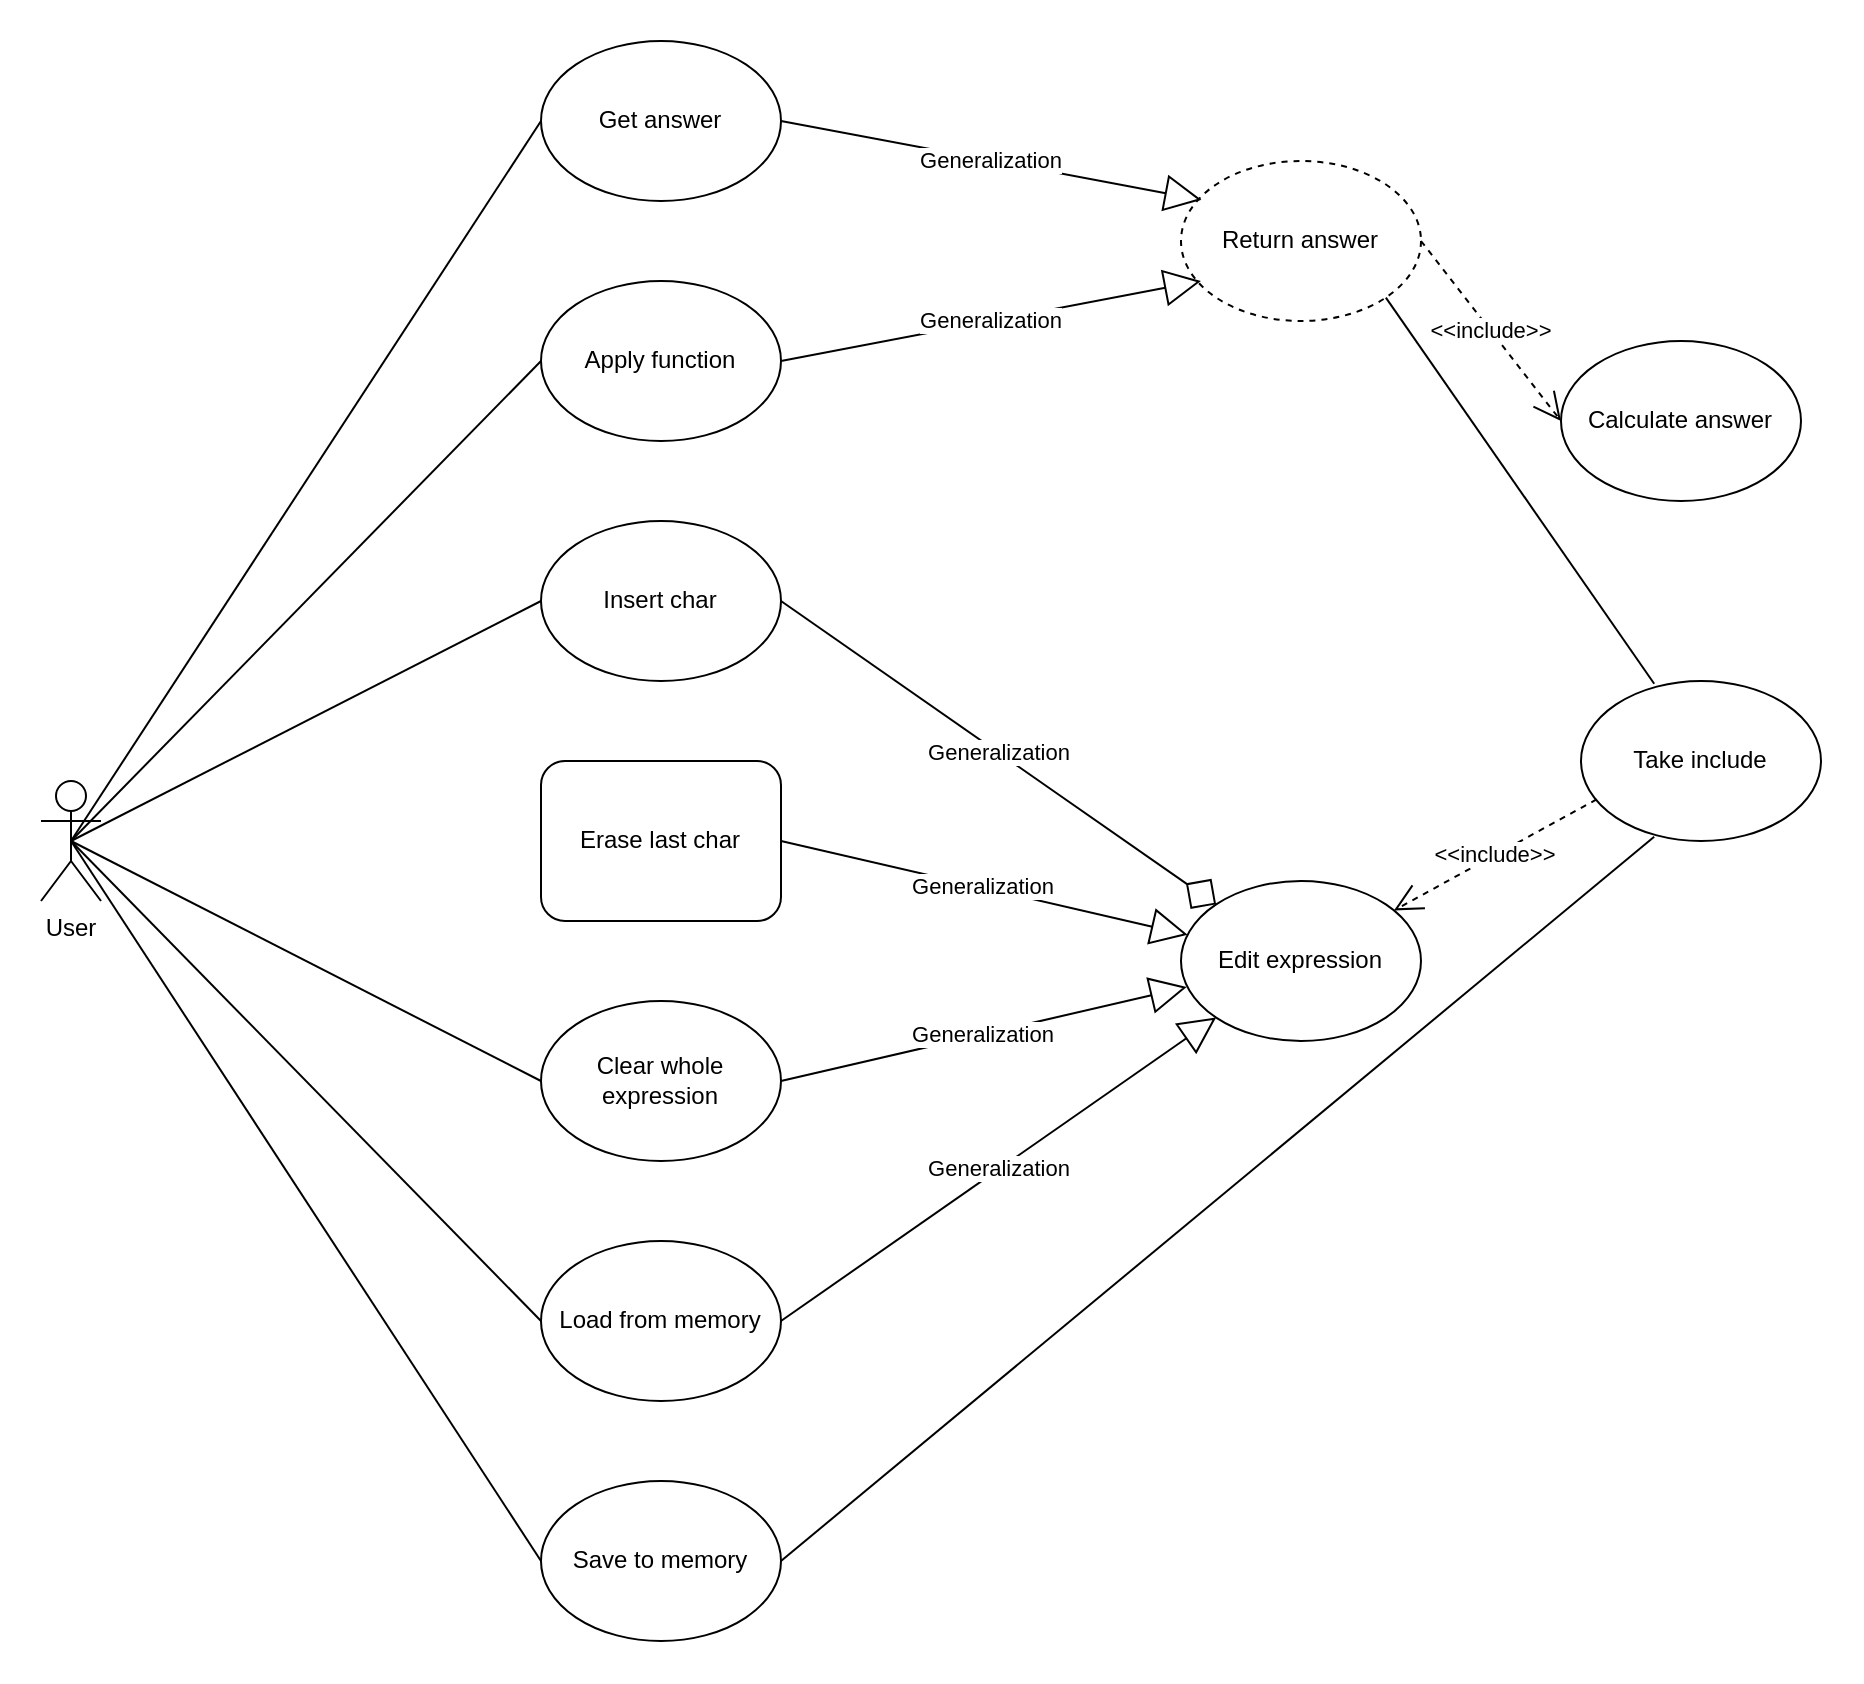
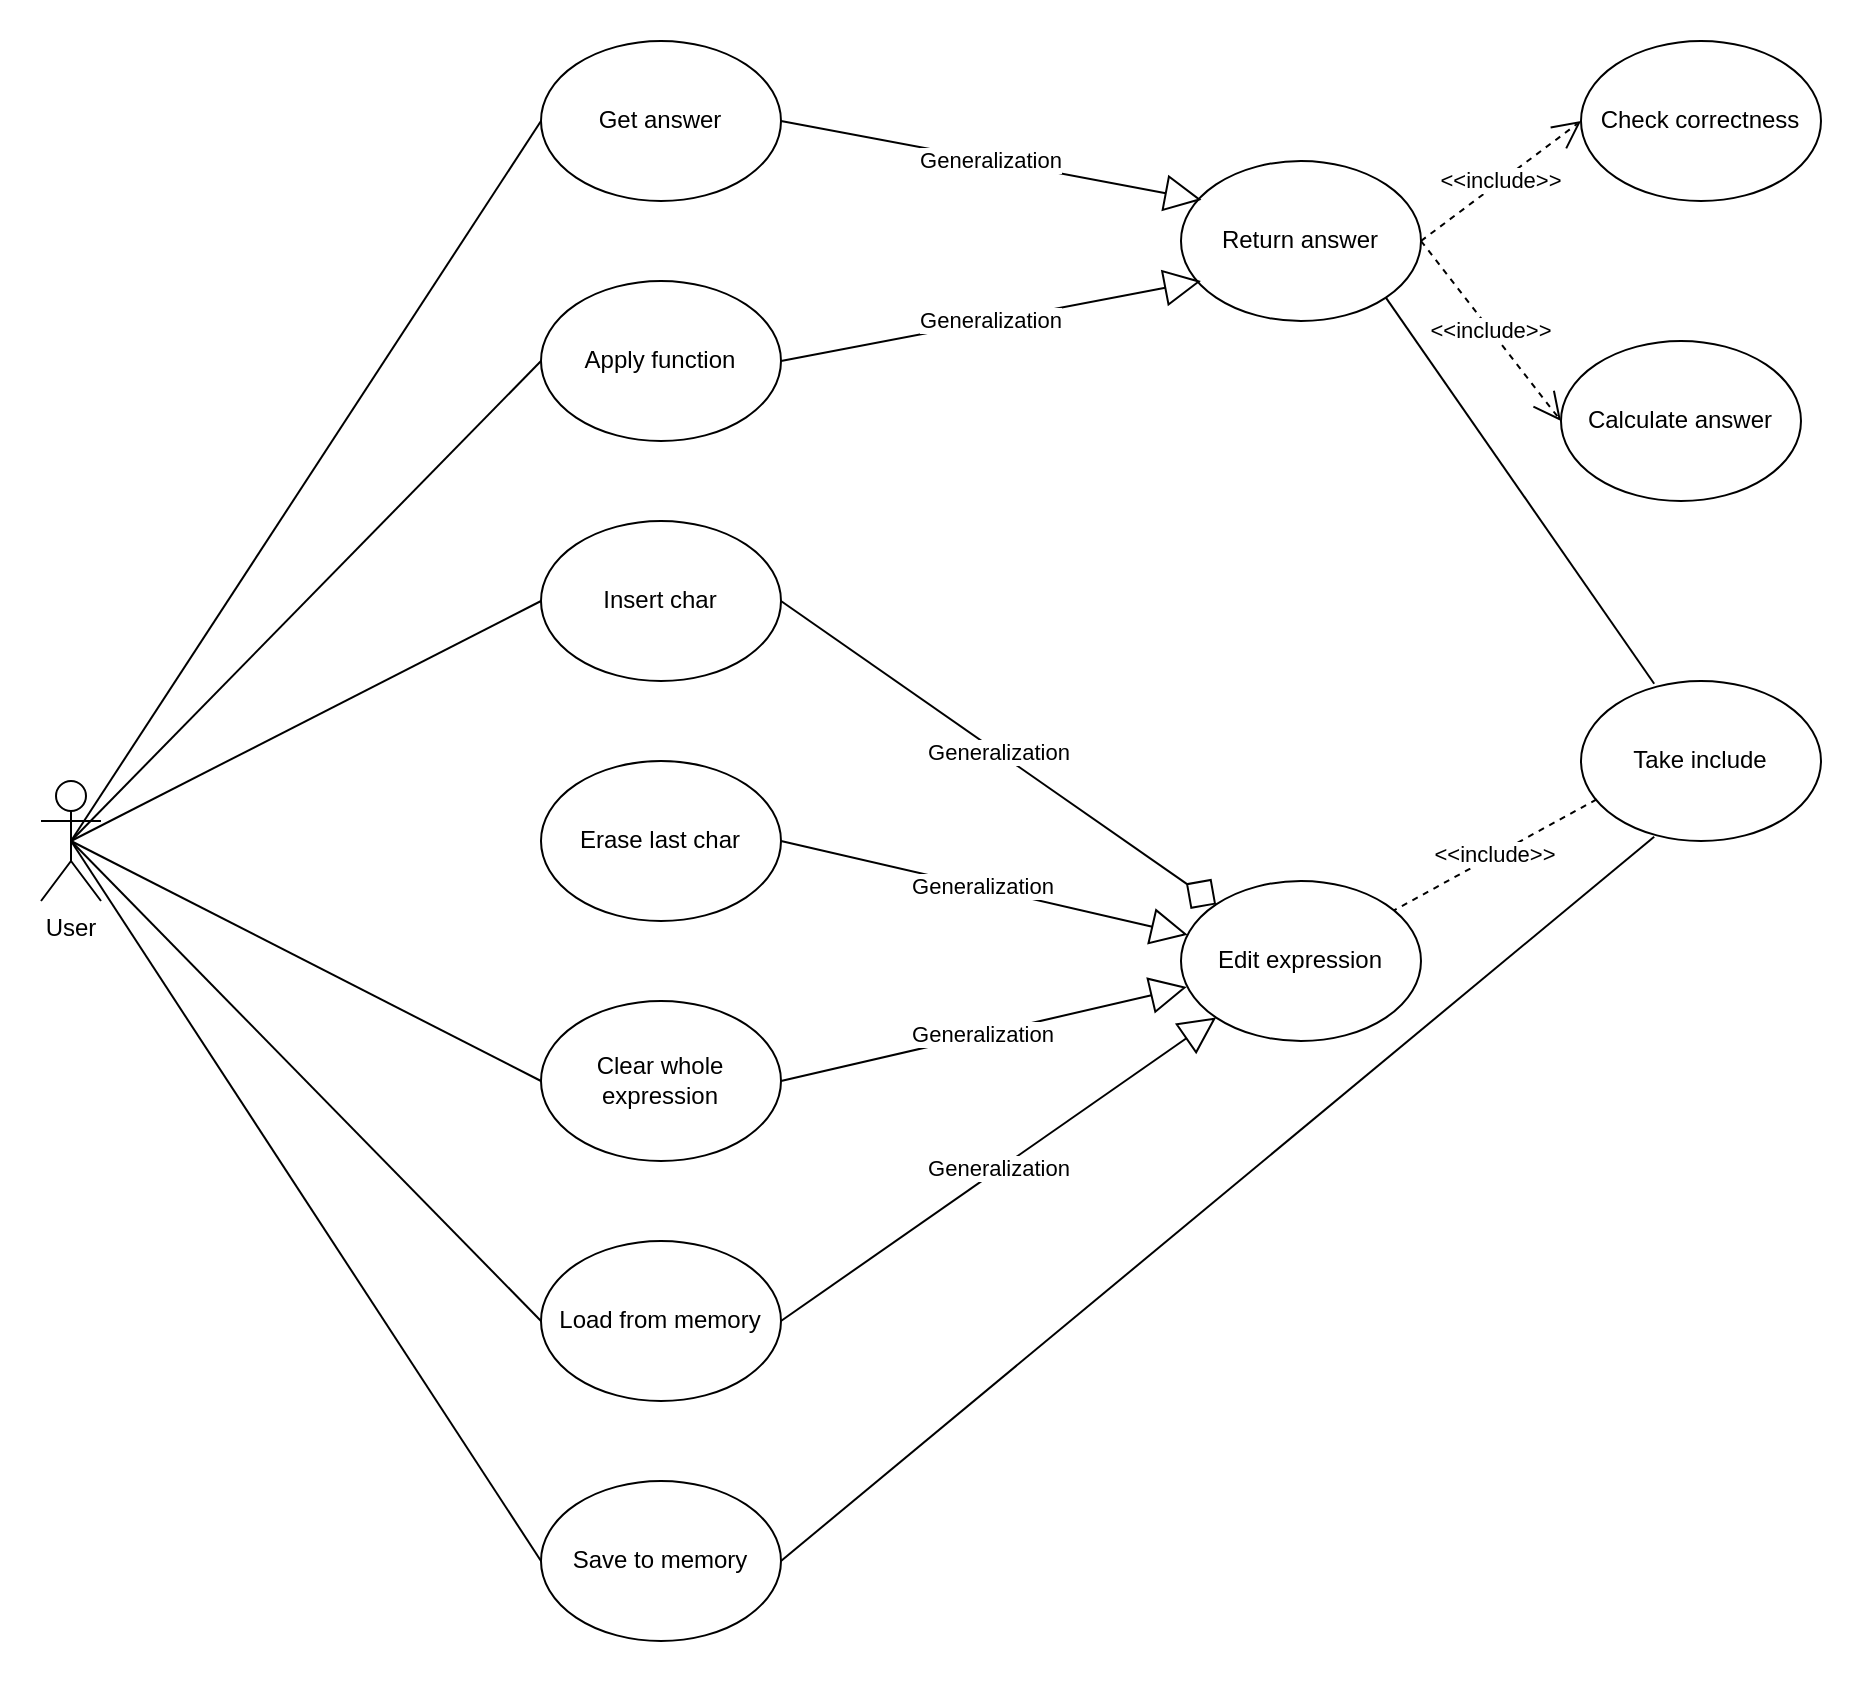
  <mxCell id="0" />
  <mxCell id="1" parent="0" />
  <mxCell id="2" value="Get answer" style="ellipse;whiteSpace=wrap;html=1;" parent="1" vertex="1"><mxGeometry x="270" y="20" width="120" height="80" as="geometry" /></mxCell>
  <mxCell id="3" value="Apply function" style="ellipse;whiteSpace=wrap;html=1;" parent="1" vertex="1"><mxGeometry x="270" y="140" width="120" height="80" as="geometry" /></mxCell>
  <mxCell id="4" value="Insert char" style="ellipse;whiteSpace=wrap;html=1;" parent="1" vertex="1"><mxGeometry x="270" y="260" width="120" height="80" as="geometry" /></mxCell>
- <mxCell id="5" value="Erase last char" style="whiteSpace=wrap;html=1;rounded=1;" parent="1" vertex="1"><mxGeometry x="270" y="380" width="120" height="80" as="geometry" /></mxCell>
+ <mxCell id="5" value="Erase last char" style="ellipse;whiteSpace=wrap;html=1;" parent="1" vertex="1"><mxGeometry x="270" y="380" width="120" height="80" as="geometry" /></mxCell>
  <mxCell id="6" value="Clear whole expression" style="ellipse;whiteSpace=wrap;html=1;" parent="1" vertex="1"><mxGeometry x="270" y="500" width="120" height="80" as="geometry" /></mxCell>
  <mxCell id="7" value="Load from memory" style="ellipse;whiteSpace=wrap;html=1;" parent="1" vertex="1"><mxGeometry x="270" y="620" width="120" height="80" as="geometry" /></mxCell>
  <mxCell id="8" value="Save to memory" style="ellipse;whiteSpace=wrap;html=1;" parent="1" vertex="1"><mxGeometry x="270" y="740" width="120" height="80" as="geometry" /></mxCell>
- <mxCell id="9" value="Return answer" style="ellipse;whiteSpace=wrap;html=1;dashed=1;" parent="1" vertex="1"><mxGeometry x="590" y="80" width="120" height="80" as="geometry" /></mxCell>
+ <mxCell id="9" value="Return answer" style="ellipse;whiteSpace=wrap;html=1;" parent="1" vertex="1"><mxGeometry x="590" y="80" width="120" height="80" as="geometry" /></mxCell>
+ <mxCell id="10" value="Check correctness" style="ellipse;whiteSpace=wrap;html=1;" parent="1" vertex="1"><mxGeometry x="790" y="20" width="120" height="80" as="geometry" /></mxCell>
  <mxCell id="11" value="Calculate answer" style="ellipse;whiteSpace=wrap;html=1;" parent="1" vertex="1"><mxGeometry x="780" y="170" width="120" height="80" as="geometry" /></mxCell>
  <mxCell id="12" value="Edit expression" style="ellipse;whiteSpace=wrap;html=1;" parent="1" vertex="1"><mxGeometry x="590" y="440" width="120" height="80" as="geometry" /></mxCell>
  <mxCell id="13" value="User" style="shape=umlActor;verticalLabelPosition=bottom;verticalAlign=top;html=1;outlineConnect=0;" parent="1" vertex="1"><mxGeometry x="20" y="390" width="30" height="60" as="geometry" /></mxCell>
  <mxCell id="14" value="" style="endArrow=none;html=1;rounded=0;entryX=0.5;entryY=0.5;entryDx=0;entryDy=0;entryPerimeter=0;exitX=0;exitY=0.5;exitDx=0;exitDy=0;" parent="1" source="2" target="13" edge="1"><mxGeometry width="50" height="50" relative="1" as="geometry"><mxPoint x="380" y="490" as="sourcePoint" /><mxPoint x="430" y="440" as="targetPoint" /></mxGeometry></mxCell>
  <mxCell id="15" value="" style="endArrow=none;html=1;rounded=0;exitX=0.5;exitY=0.5;exitDx=0;exitDy=0;exitPerimeter=0;entryX=0;entryY=0.5;entryDx=0;entryDy=0;" parent="1" source="13" target="3" edge="1"><mxGeometry width="50" height="50" relative="1" as="geometry"><mxPoint x="380" y="380" as="sourcePoint" /><mxPoint x="430" y="330" as="targetPoint" /></mxGeometry></mxCell>
  <mxCell id="16" value="" style="endArrow=none;html=1;rounded=0;exitX=0.5;exitY=0.5;exitDx=0;exitDy=0;exitPerimeter=0;entryX=0;entryY=0.5;entryDx=0;entryDy=0;" parent="1" source="13" target="4" edge="1"><mxGeometry width="50" height="50" relative="1" as="geometry"><mxPoint x="380" y="380" as="sourcePoint" /><mxPoint x="430" y="330" as="targetPoint" /></mxGeometry></mxCell>
  <mxCell id="17" value="" style="endArrow=none;html=1;rounded=0;exitX=0.5;exitY=0.5;exitDx=0;exitDy=0;exitPerimeter=0;entryX=0;entryY=0.5;entryDx=0;entryDy=0;" parent="1" source="13" target="6" edge="1"><mxGeometry width="50" height="50" relative="1" as="geometry"><mxPoint x="380" y="380" as="sourcePoint" /><mxPoint x="430" y="330" as="targetPoint" /></mxGeometry></mxCell>
  <mxCell id="18" value="" style="endArrow=none;html=1;rounded=0;entryX=0;entryY=0.5;entryDx=0;entryDy=0;exitX=0.5;exitY=0.5;exitDx=0;exitDy=0;exitPerimeter=0;" parent="1" source="13" target="7" edge="1"><mxGeometry width="50" height="50" relative="1" as="geometry"><mxPoint x="70" y="420" as="sourcePoint" /><mxPoint x="430" y="590" as="targetPoint" /></mxGeometry></mxCell>
  <mxCell id="19" value="" style="endArrow=none;html=1;rounded=0;entryX=0;entryY=0.5;entryDx=0;entryDy=0;exitX=0.5;exitY=0.5;exitDx=0;exitDy=0;exitPerimeter=0;" parent="1" source="13" target="8" edge="1"><mxGeometry width="50" height="50" relative="1" as="geometry"><mxPoint x="0" y="430" as="sourcePoint" /><mxPoint x="430" y="590" as="targetPoint" /></mxGeometry></mxCell>
  <mxCell id="20" value="Generalization" style="endArrow=block;endSize=16;endFill=0;html=1;rounded=0;entryX=0.085;entryY=0.243;entryDx=0;entryDy=0;exitX=1;exitY=0.5;exitDx=0;exitDy=0;entryPerimeter=0;" parent="1" source="2" target="9" edge="1"><mxGeometry width="160" relative="1" as="geometry"><mxPoint x="320" y="440" as="sourcePoint" /><mxPoint x="480" y="440" as="targetPoint" /></mxGeometry></mxCell>
  <mxCell id="21" value="Generalization" style="endArrow=block;endSize=16;endFill=0;html=1;rounded=0;exitX=1;exitY=0.5;exitDx=0;exitDy=0;entryX=0.083;entryY=0.75;entryDx=0;entryDy=0;entryPerimeter=0;" parent="1" source="3" target="9" edge="1"><mxGeometry width="160" relative="1" as="geometry"><mxPoint x="320" y="240" as="sourcePoint" /><mxPoint x="480" y="240" as="targetPoint" /></mxGeometry></mxCell>
  <mxCell id="22" value="&amp;lt;&amp;lt;include&amp;gt;&amp;gt;" style="endArrow=open;endSize=12;dashed=1;html=1;rounded=0;exitX=1;exitY=0.5;exitDx=0;exitDy=0;entryX=0;entryY=0.5;entryDx=0;entryDy=0;" parent="1" source="9" target="11" edge="1"><mxGeometry width="160" relative="1" as="geometry"><mxPoint x="520" y="300" as="sourcePoint" /><mxPoint x="680" y="300" as="targetPoint" /></mxGeometry></mxCell>
+ <mxCell id="23" value="&amp;lt;&amp;lt;include&amp;gt;&amp;gt;" style="endArrow=open;endSize=12;dashed=1;html=1;rounded=0;entryX=0;entryY=0.5;entryDx=0;entryDy=0;exitX=1;exitY=0.5;exitDx=0;exitDy=0;" parent="1" source="9" target="10" edge="1"><mxGeometry width="160" relative="1" as="geometry"><mxPoint x="520" y="240" as="sourcePoint" /><mxPoint x="680" y="240" as="targetPoint" /></mxGeometry></mxCell>
  <mxCell id="24" value="Generalization" style="endArrow=diamond;endSize=16;endFill=0;html=1;rounded=0;exitX=1;exitY=0.5;exitDx=0;exitDy=0;entryX=0;entryY=0;entryDx=0;entryDy=0;" parent="1" source="4" target="12" edge="1"><mxGeometry width="160" relative="1" as="geometry"><mxPoint x="320" y="360" as="sourcePoint" /><mxPoint x="480" y="360" as="targetPoint" /></mxGeometry></mxCell>
  <mxCell id="25" value="Generalization" style="endArrow=block;endSize=16;endFill=0;html=1;rounded=0;exitX=1;exitY=0.5;exitDx=0;exitDy=0;" parent="1" source="5" target="12" edge="1"><mxGeometry width="160" relative="1" as="geometry"><mxPoint x="320" y="360" as="sourcePoint" /><mxPoint x="480" y="360" as="targetPoint" /></mxGeometry></mxCell>
  <mxCell id="26" value="Generalization" style="endArrow=block;endSize=16;endFill=0;html=1;rounded=0;exitX=1;exitY=0.5;exitDx=0;exitDy=0;entryX=0.024;entryY=0.663;entryDx=0;entryDy=0;entryPerimeter=0;" parent="1" source="6" target="12" edge="1"><mxGeometry width="160" relative="1" as="geometry"><mxPoint x="320" y="510" as="sourcePoint" /><mxPoint x="480" y="510" as="targetPoint" /></mxGeometry></mxCell>
  <mxCell id="27" value="Generalization" style="endArrow=block;endSize=16;endFill=0;html=1;rounded=0;exitX=1;exitY=0.5;exitDx=0;exitDy=0;entryX=0;entryY=1;entryDx=0;entryDy=0;" parent="1" source="7" target="12" edge="1"><mxGeometry width="160" relative="1" as="geometry"><mxPoint x="320" y="510" as="sourcePoint" /><mxPoint x="620" y="510" as="targetPoint" /></mxGeometry></mxCell>
  <mxCell id="28" value="Take include" style="ellipse;whiteSpace=wrap;html=1;" parent="1" vertex="1"><mxGeometry x="790" y="340" width="120" height="80" as="geometry" /></mxCell>
- <mxCell id="29" value="&amp;lt;&amp;lt;include&amp;gt;&amp;gt;" style="endArrow=open;endSize=12;dashed=1;html=1;rounded=0;exitX=0.065;exitY=0.74;exitDx=0;exitDy=0;exitPerimeter=0;" parent="1" source="28" target="12" edge="1"><mxGeometry width="160" relative="1" as="geometry"><mxPoint x="770" y="430" as="sourcePoint" /><mxPoint x="850" y="490" as="targetPoint" /></mxGeometry></mxCell>
+ <mxCell id="29" value="&amp;lt;&amp;lt;include&amp;gt;&amp;gt;" style="endArrow=none;endSize=12;dashed=1;html=1;rounded=0;exitX=0.065;exitY=0.74;exitDx=0;exitDy=0;exitPerimeter=0;" parent="1" source="28" target="12" edge="1"><mxGeometry width="160" relative="1" as="geometry"><mxPoint x="770" y="430" as="sourcePoint" /><mxPoint x="850" y="490" as="targetPoint" /></mxGeometry></mxCell>
  <mxCell id="30" value="" style="endArrow=none;html=1;rounded=0;entryX=1;entryY=1;entryDx=0;entryDy=0;exitX=0.305;exitY=0.017;exitDx=0;exitDy=0;exitPerimeter=0;" parent="1" source="28" target="9" edge="1"><mxGeometry width="50" height="50" relative="1" as="geometry"><mxPoint x="710" y="300" as="sourcePoint" /><mxPoint x="760" y="250" as="targetPoint" /></mxGeometry></mxCell>
  <mxCell id="31" value="" style="endArrow=none;html=1;rounded=0;entryX=0.305;entryY=0.973;entryDx=0;entryDy=0;entryPerimeter=0;exitX=1;exitY=0.5;exitDx=0;exitDy=0;" parent="1" source="8" target="28" edge="1"><mxGeometry width="50" height="50" relative="1" as="geometry"><mxPoint x="710" y="660" as="sourcePoint" /><mxPoint x="760" y="610" as="targetPoint" /></mxGeometry></mxCell>
